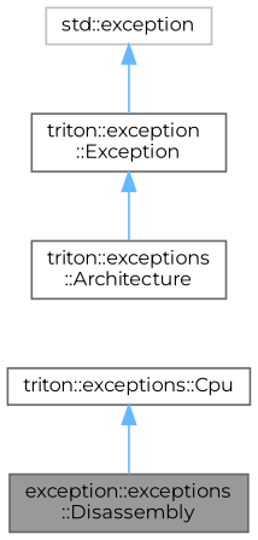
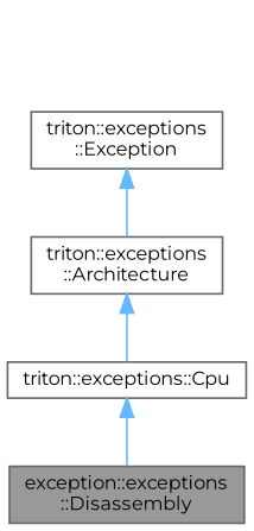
  digraph {
    fontname=Montserrat
    node [color=gray40 fillcolor=white fontname=Montserrat fontsize=10 shape=box style=filled]
    edge [color=steelblue1 dir=back fontname=Montserrat fontsize=10 labelfontname=Helvetica labelfontsize=10 style=solid]
    n1 [fillcolor=grey60 fontcolor=black height=0.2 label="exception::exceptions\l::Disassembly" width=0.4]
    n2 [height=0.2 label="triton::exceptions::Cpu" width=0.4]
    n3 [height=0.2 label="triton::exceptions\l::Architecture" width=0.4]
-   n4 [height=0.2 label="triton::exception\l::Exception" width=0.4]
-   n5 [color=grey75 height=0.2 label="std::exception" width=0.4]
+   n4 [height=0.2 label="triton::exceptions\l::Exception" width=0.4]
    n2 -> n1
+   n3 -> n2
    n4 -> n3
-   n5 -> n4
  }
